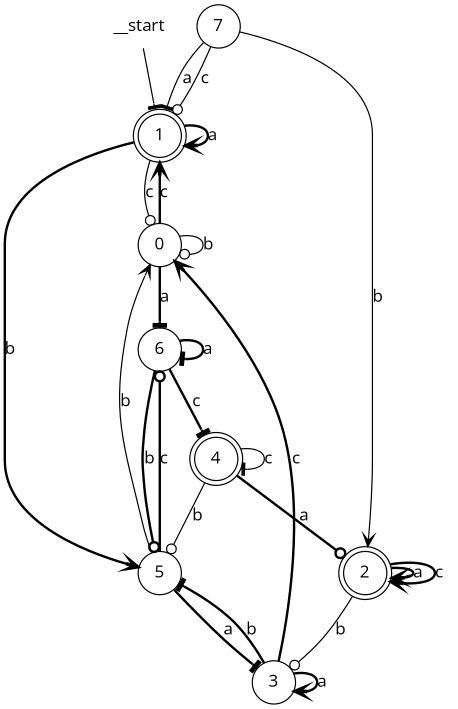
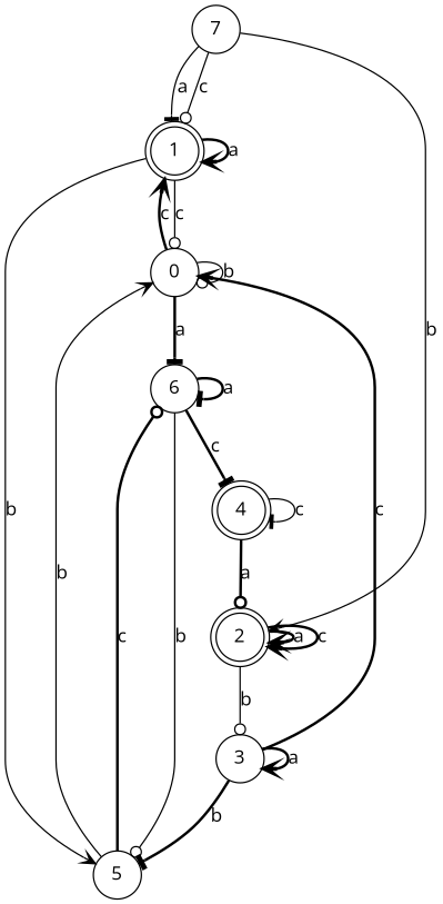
  digraph {
    fontname="Open Sans"
    node [fontname="Open Sans" shape=circle]
    edge [arrowhead=vee fontname="Open Sans" style=bold]
-   __start [shape=none]
    n2 [label=1 shape=doublecircle]
    n3 [label=0]
    n4 [label=5]
    n5 [label=6]
    n6 [label=3]
    n7 [label=4 shape=doublecircle]
    n8 [label=2 shape=doublecircle]
    n9 [label=7]
-   __start -> n2 [arrowhead=tee style=solid]
    n2 -> n2 [label=a]
    n2 -> n3 [arrowhead=odot label=c style=solid]
-   n2 -> n4 [label=b]
+   n2 -> n4 [label=b style=solid]
    n3 -> n2 [label=c]
    n3 -> n3 [arrowhead=odot label=b style=solid]
    n3 -> n5 [arrowhead=tee label=a]
    n4 -> n3 [label=b style=solid]
    n4 -> n5 [arrowhead=odot label=c]
-   n4 -> n6 [arrowhead=tee label=a]
-   n5 -> n4 [arrowhead=odot label=b]
+   n5 -> n4 [arrowhead=odot label=b style=solid]
    n5 -> n5 [arrowhead=tee label=a]
    n5 -> n7 [arrowhead=tee label=c]
    n6 -> n3 [label=c]
    n6 -> n4 [arrowhead=tee label=b]
    n6 -> n6 [label=a]
-   n7 -> n4 [arrowhead=odot label=b style=solid]
    n7 -> n7 [arrowhead=tee label=c style=solid]
    n7 -> n8 [arrowhead=odot label=a]
    n8 -> n6 [arrowhead=odot label=b style=solid]
    n8 -> n8 [label=a]
    n8 -> n8 [label=c]
    n9 -> n2 [arrowhead=tee label=a style=solid]
    n9 -> n2 [arrowhead=odot label=c style=solid]
    n9 -> n8 [label=b style=solid]
  }
